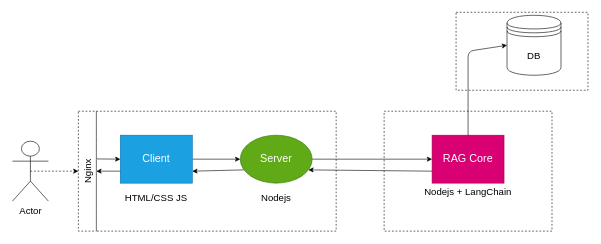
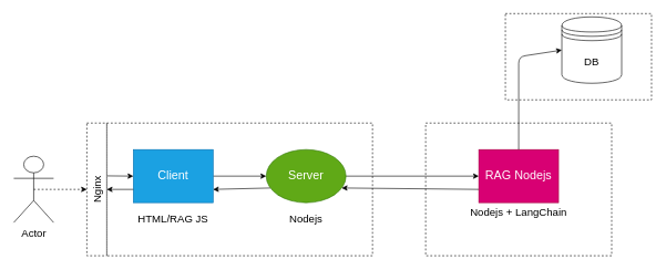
  <mxCell id="0" />
  <mxCell id="1" parent="0" />
  <mxCell id="2" value="" style="rounded=0;whiteSpace=wrap;html=1;fontSize=16;fillColor=none;dashed=1;" vertex="1" parent="1"><mxGeometry x="160" y="185" width="400" height="200" as="geometry" /></mxCell>
  <mxCell id="3" style="edgeStyle=none;html=1;entryX=0;entryY=0.5;entryDx=0;entryDy=0;" edge="1" parent="1" source="15" target="12"><mxGeometry relative="1" as="geometry" /></mxCell>
  <mxCell id="4" style="edgeStyle=none;html=1;entryX=0;entryY=0.5;entryDx=0;entryDy=0;" edge="1" parent="1" source="12" target="9"><mxGeometry relative="1" as="geometry" /></mxCell>
  <mxCell id="5" style="edgeStyle=none;html=1;exitX=0;exitY=0.75;exitDx=0;exitDy=0;entryX=1;entryY=0.75;entryDx=0;entryDy=0;" edge="1" parent="1" source="12" target="15"><mxGeometry relative="1" as="geometry" /></mxCell>
  <mxCell id="6" style="edgeStyle=none;html=1;exitX=0;exitY=0.75;exitDx=0;exitDy=0;entryX=1;entryY=0.75;entryDx=0;entryDy=0;" edge="1" parent="1" source="9" target="12"><mxGeometry relative="1" as="geometry" /></mxCell>
  <mxCell id="7" value="" style="rounded=0;whiteSpace=wrap;html=1;fontSize=16;fillColor=none;dashed=1;" vertex="1" parent="1"><mxGeometry x="640" y="185" width="280" height="200" as="geometry" /></mxCell>
  <mxCell id="8" value="" style="group" vertex="1" connectable="0" parent="1"><mxGeometry x="700" y="225" width="160" height="110" as="geometry" /></mxCell>
- <mxCell id="9" value="&lt;font style=&quot;font-size: 18px;&quot;&gt;RAG Core&lt;/font&gt;" style="whiteSpace=wrap;html=1;fillColor=#d80073;fontColor=#ffffff;strokeColor=#A50040;" vertex="1" parent="8"><mxGeometry x="20" width="120" height="80" as="geometry" /></mxCell>
+ <mxCell id="9" value="&lt;font style=&quot;font-size: 18px;&quot;&gt;RAG Nodejs&lt;/font&gt;" style="whiteSpace=wrap;html=1;fillColor=#d80073;fontColor=#ffffff;strokeColor=#A50040;" vertex="1" parent="8"><mxGeometry x="20" width="120" height="80" as="geometry" /></mxCell>
  <mxCell id="10" value="&lt;font style=&quot;font-size: 16px;&quot;&gt;Nodejs + LangChain&lt;/font&gt;" style="text;strokeColor=none;align=center;fillColor=none;html=1;verticalAlign=middle;whiteSpace=wrap;rounded=0;" vertex="1" parent="8"><mxGeometry y="80" width="160" height="30" as="geometry" /></mxCell>
  <mxCell id="11" value="" style="group" vertex="1" connectable="0" parent="1"><mxGeometry x="400" y="225" width="120" height="120" as="geometry" /></mxCell>
  <mxCell id="12" value="&lt;font style=&quot;font-size: 18px;&quot;&gt;Server&lt;/font&gt;" style="ellipse;whiteSpace=wrap;html=1;fillColor=#60a917;fontColor=#ffffff;strokeColor=#2D7600;" vertex="1" parent="11"><mxGeometry width="120" height="80" as="geometry" /></mxCell>
  <mxCell id="13" value="&lt;font style=&quot;font-size: 16px;&quot;&gt;Nodejs&lt;/font&gt;" style="text;strokeColor=none;align=center;fillColor=none;html=1;verticalAlign=middle;whiteSpace=wrap;rounded=0;" vertex="1" parent="11"><mxGeometry y="90" width="120" height="30" as="geometry" /></mxCell>
  <mxCell id="14" value="" style="group" vertex="1" connectable="0" parent="1"><mxGeometry x="200" y="225" width="120" height="120" as="geometry" /></mxCell>
  <mxCell id="15" value="&lt;font style=&quot;font-size: 18px;&quot;&gt;Client&lt;/font&gt;" style="whiteSpace=wrap;html=1;fillColor=#1ba1e2;strokeColor=#006EAF;fontColor=#ffffff;" vertex="1" parent="14"><mxGeometry width="120" height="80" as="geometry" /></mxCell>
- <mxCell id="16" value="&lt;font style=&quot;font-size: 16px;&quot;&gt;HTML/CSS JS&lt;/font&gt;" style="text;strokeColor=none;align=center;fillColor=none;html=1;verticalAlign=middle;whiteSpace=wrap;rounded=0;" vertex="1" parent="14"><mxGeometry y="90" width="120" height="30" as="geometry" /></mxCell>
+ <mxCell id="16" value="&lt;font style=&quot;font-size: 16px;&quot;&gt;HTML/RAG JS&lt;/font&gt;" style="text;strokeColor=none;align=center;fillColor=none;html=1;verticalAlign=middle;whiteSpace=wrap;rounded=0;" vertex="1" parent="14"><mxGeometry y="90" width="120" height="30" as="geometry" /></mxCell>
  <mxCell id="17" value="DB" style="shape=datastore;whiteSpace=wrap;html=1;fontSize=16;fillColor=none;" vertex="1" parent="1"><mxGeometry x="845" y="25" width="90" height="100" as="geometry" /></mxCell>
  <mxCell id="18" style="edgeStyle=none;html=1;entryX=0;entryY=0.5;entryDx=0;entryDy=0;fontSize=16;" edge="1" parent="1" source="9" target="17"><mxGeometry relative="1" as="geometry"><Array as="points"><mxPoint x="780" y="85" /></Array></mxGeometry></mxCell>
  <mxCell id="19" style="edgeStyle=none;html=1;entryX=0;entryY=0.5;entryDx=0;entryDy=0;fontSize=16;fontColor=default;exitX=1.033;exitY=0.398;exitDx=0;exitDy=0;exitPerimeter=0;" edge="1" parent="1" source="20" target="15"><mxGeometry relative="1" as="geometry" /></mxCell>
  <mxCell id="20" value="Nginx" style="rounded=0;whiteSpace=wrap;html=1;fontSize=16;fillColor=none;labelPosition=center;verticalLabelPosition=middle;align=center;verticalAlign=middle;labelBorderColor=none;horizontal=0;fontColor=default;labelBackgroundColor=none;dashed=1;" vertex="1" parent="1"><mxGeometry x="130" y="185" width="30" height="200" as="geometry" /></mxCell>
  <mxCell id="21" style="edgeStyle=none;html=1;exitX=0.5;exitY=0.5;exitDx=0;exitDy=0;exitPerimeter=0;entryX=0;entryY=0.5;entryDx=0;entryDy=0;fontSize=16;fontColor=default;dashed=1;" edge="1" parent="1" source="22" target="20"><mxGeometry relative="1" as="geometry" /></mxCell>
  <mxCell id="22" value="Actor" style="shape=umlActor;verticalLabelPosition=bottom;verticalAlign=top;html=1;outlineConnect=0;labelBackgroundColor=none;labelBorderColor=none;fontSize=16;fontColor=default;fillColor=none;" vertex="1" parent="1"><mxGeometry x="20" y="235" width="60" height="100" as="geometry" /></mxCell>
  <mxCell id="23" style="edgeStyle=none;html=1;exitX=0;exitY=0.75;exitDx=0;exitDy=0;fontSize=16;fontColor=default;" edge="1" parent="1" source="15" target="2"><mxGeometry relative="1" as="geometry" /></mxCell>
  <mxCell id="24" value="" style="rounded=0;whiteSpace=wrap;html=1;labelBackgroundColor=none;labelBorderColor=none;fontSize=16;fontColor=default;fillColor=none;dashed=1;" vertex="1" parent="1"><mxGeometry x="760" y="20" width="220" height="130" as="geometry" /></mxCell>
